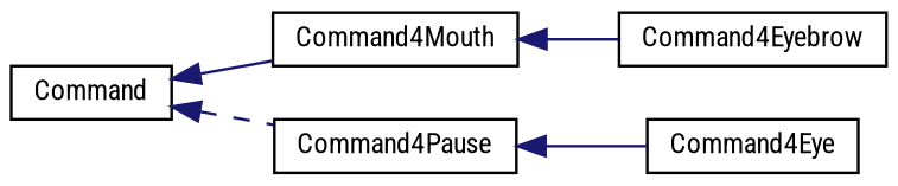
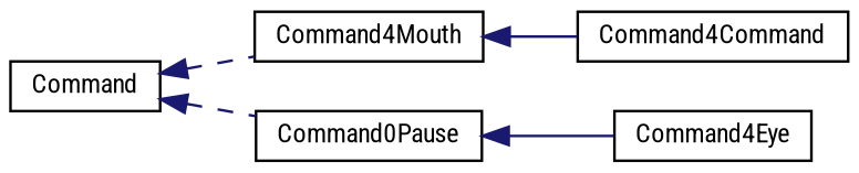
  digraph {
    fontname="Roboto Condensed"
    rankdir=LR
    node [color=black fillcolor=white fontname="Roboto Condensed" fontsize=10 shape=record style=filled]
    edge [color=midnightblue dir=back fontname="Roboto Condensed" fontsize=10 labelfontname=Helvetica labelfontsize=10 style=dashed]
    n1 [height=0.2 label=Command width=0.4]
    n2 [height=0.2 label=Command4Mouth width=0.4]
-   n3 [height=0.2 label=Command4Pause width=0.4]
+   n3 [height=0.2 label=Command0Pause width=0.4]
    n4 [height=0.2 label=Command4Eye width=0.4]
-   n5 [height=0.2 label=Command4Eyebrow width=0.4]
-   n1 -> n2 [style=solid]
+   n5 [height=0.2 label=Command4Command width=0.4]
+   n1 -> n2
    n1 -> n3
    n2 -> n5 [style=solid]
    n3 -> n4 [style=solid]
  }
